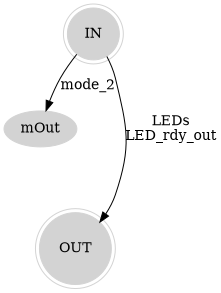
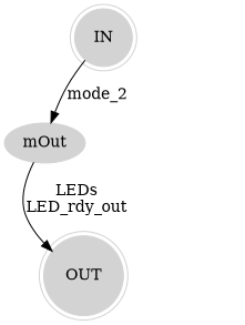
  digraph {
    bgcolor=white
    rankdir=TB
    node [color=lightgray shape=doublecircle style=filled]
    mOut [shape=ellipse]
    IN
    OUT
-   IN -> OUT [label="LEDs\nLED_rdy_out\n"]
+   mOut -> OUT [label="LEDs\nLED_rdy_out\n"]
    IN -> mOut [label="mode_2\n"]
  }
